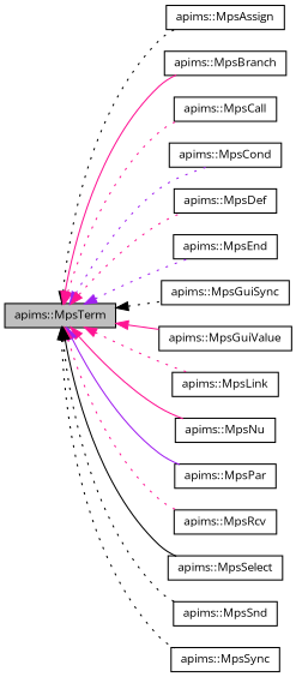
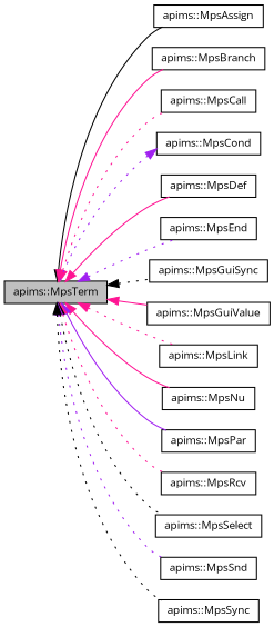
  digraph {
    fontname="Open Sans"
    rankdir=LR
    node [color=black fillcolor=white fontname="Open Sans" fontsize=10 shape=record style=filled]
    edge [color=deeppink dir=back fontname="Open Sans" fontsize=10 labelfontname=Helvetica labelfontsize=10 style=dotted]
    n1 [fillcolor=grey75 fontcolor=black height=0.2 label="apims::MpsTerm" width=0.4]
    n2 [height=0.2 label="apims::MpsAssign" width=0.4]
    n3 [height=0.2 label="apims::MpsBranch" width=0.4]
    n4 [height=0.2 label="apims::MpsCall" width=0.4]
    n5 [height=0.2 label="apims::MpsCond" width=0.4]
    n6 [height=0.2 label="apims::MpsDef" width=0.4]
    n7 [height=0.2 label="apims::MpsEnd" width=0.4]
    n8 [height=0.2 label="apims::MpsGuiSync" width=0.4]
    n9 [height=0.2 label="apims::MpsGuiValue" width=0.4]
    n10 [height=0.2 label="apims::MpsLink" width=0.4]
    n11 [height=0.2 label="apims::MpsNu" width=0.4]
    n12 [height=0.2 label="apims::MpsPar" width=0.4]
    n13 [height=0.2 label="apims::MpsRcv" width=0.4]
    n14 [height=0.2 label="apims::MpsSelect" width=0.4]
    n15 [height=0.2 label="apims::MpsSnd" width=0.4]
    n16 [height=0.2 label="apims::MpsSync" width=0.4]
-   n1 -> n2 [color=black]
+   n1 -> n2 [color=black style=solid]
    n1 -> n3 [style=solid]
    n1 -> n4
-   n1 -> n5 [color=purple]
-   n1 -> n6
+   n5 -> n1 [color=purple]
+   n1 -> n6 [style=solid]
    n1 -> n7 [color=purple]
    n1 -> n8 [color=black]
    n1 -> n9 [style=solid]
    n1 -> n10
    n1 -> n11 [style=solid]
    n1 -> n12 [color=purple style=solid]
    n1 -> n13
-   n1 -> n14 [color=black style=solid]
-   n1 -> n15 [color=black]
+   n1 -> n14 [color=black]
+   n1 -> n15 [color=purple]
    n1 -> n16 [color=black]
  }
